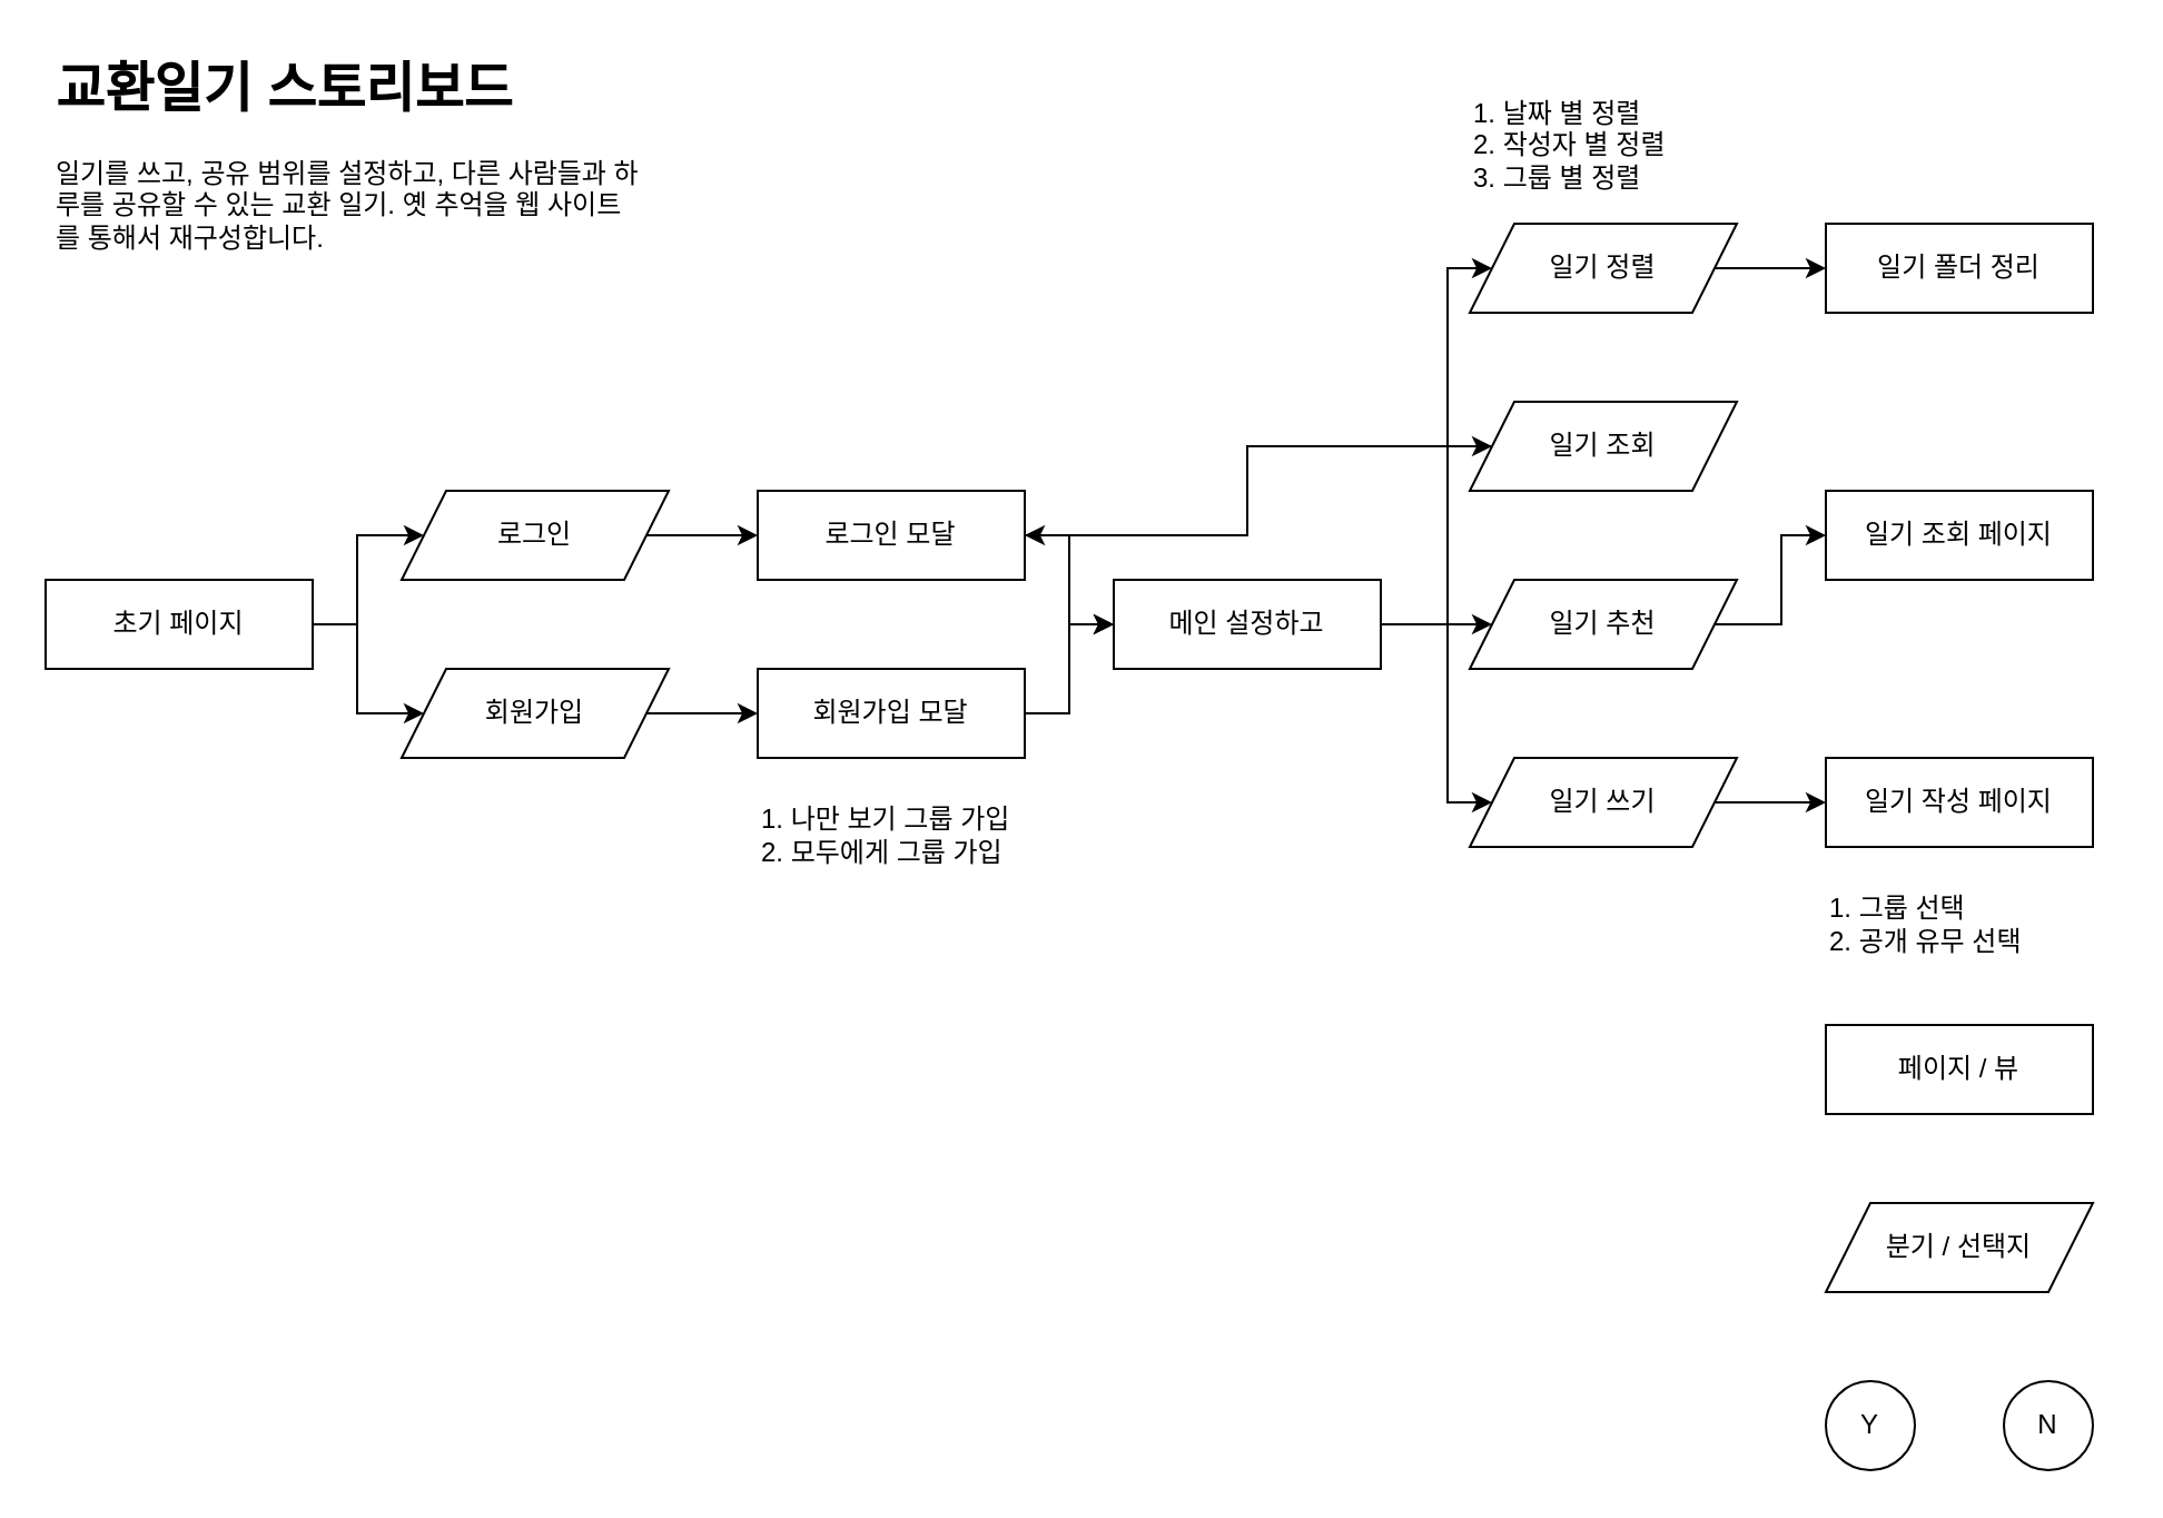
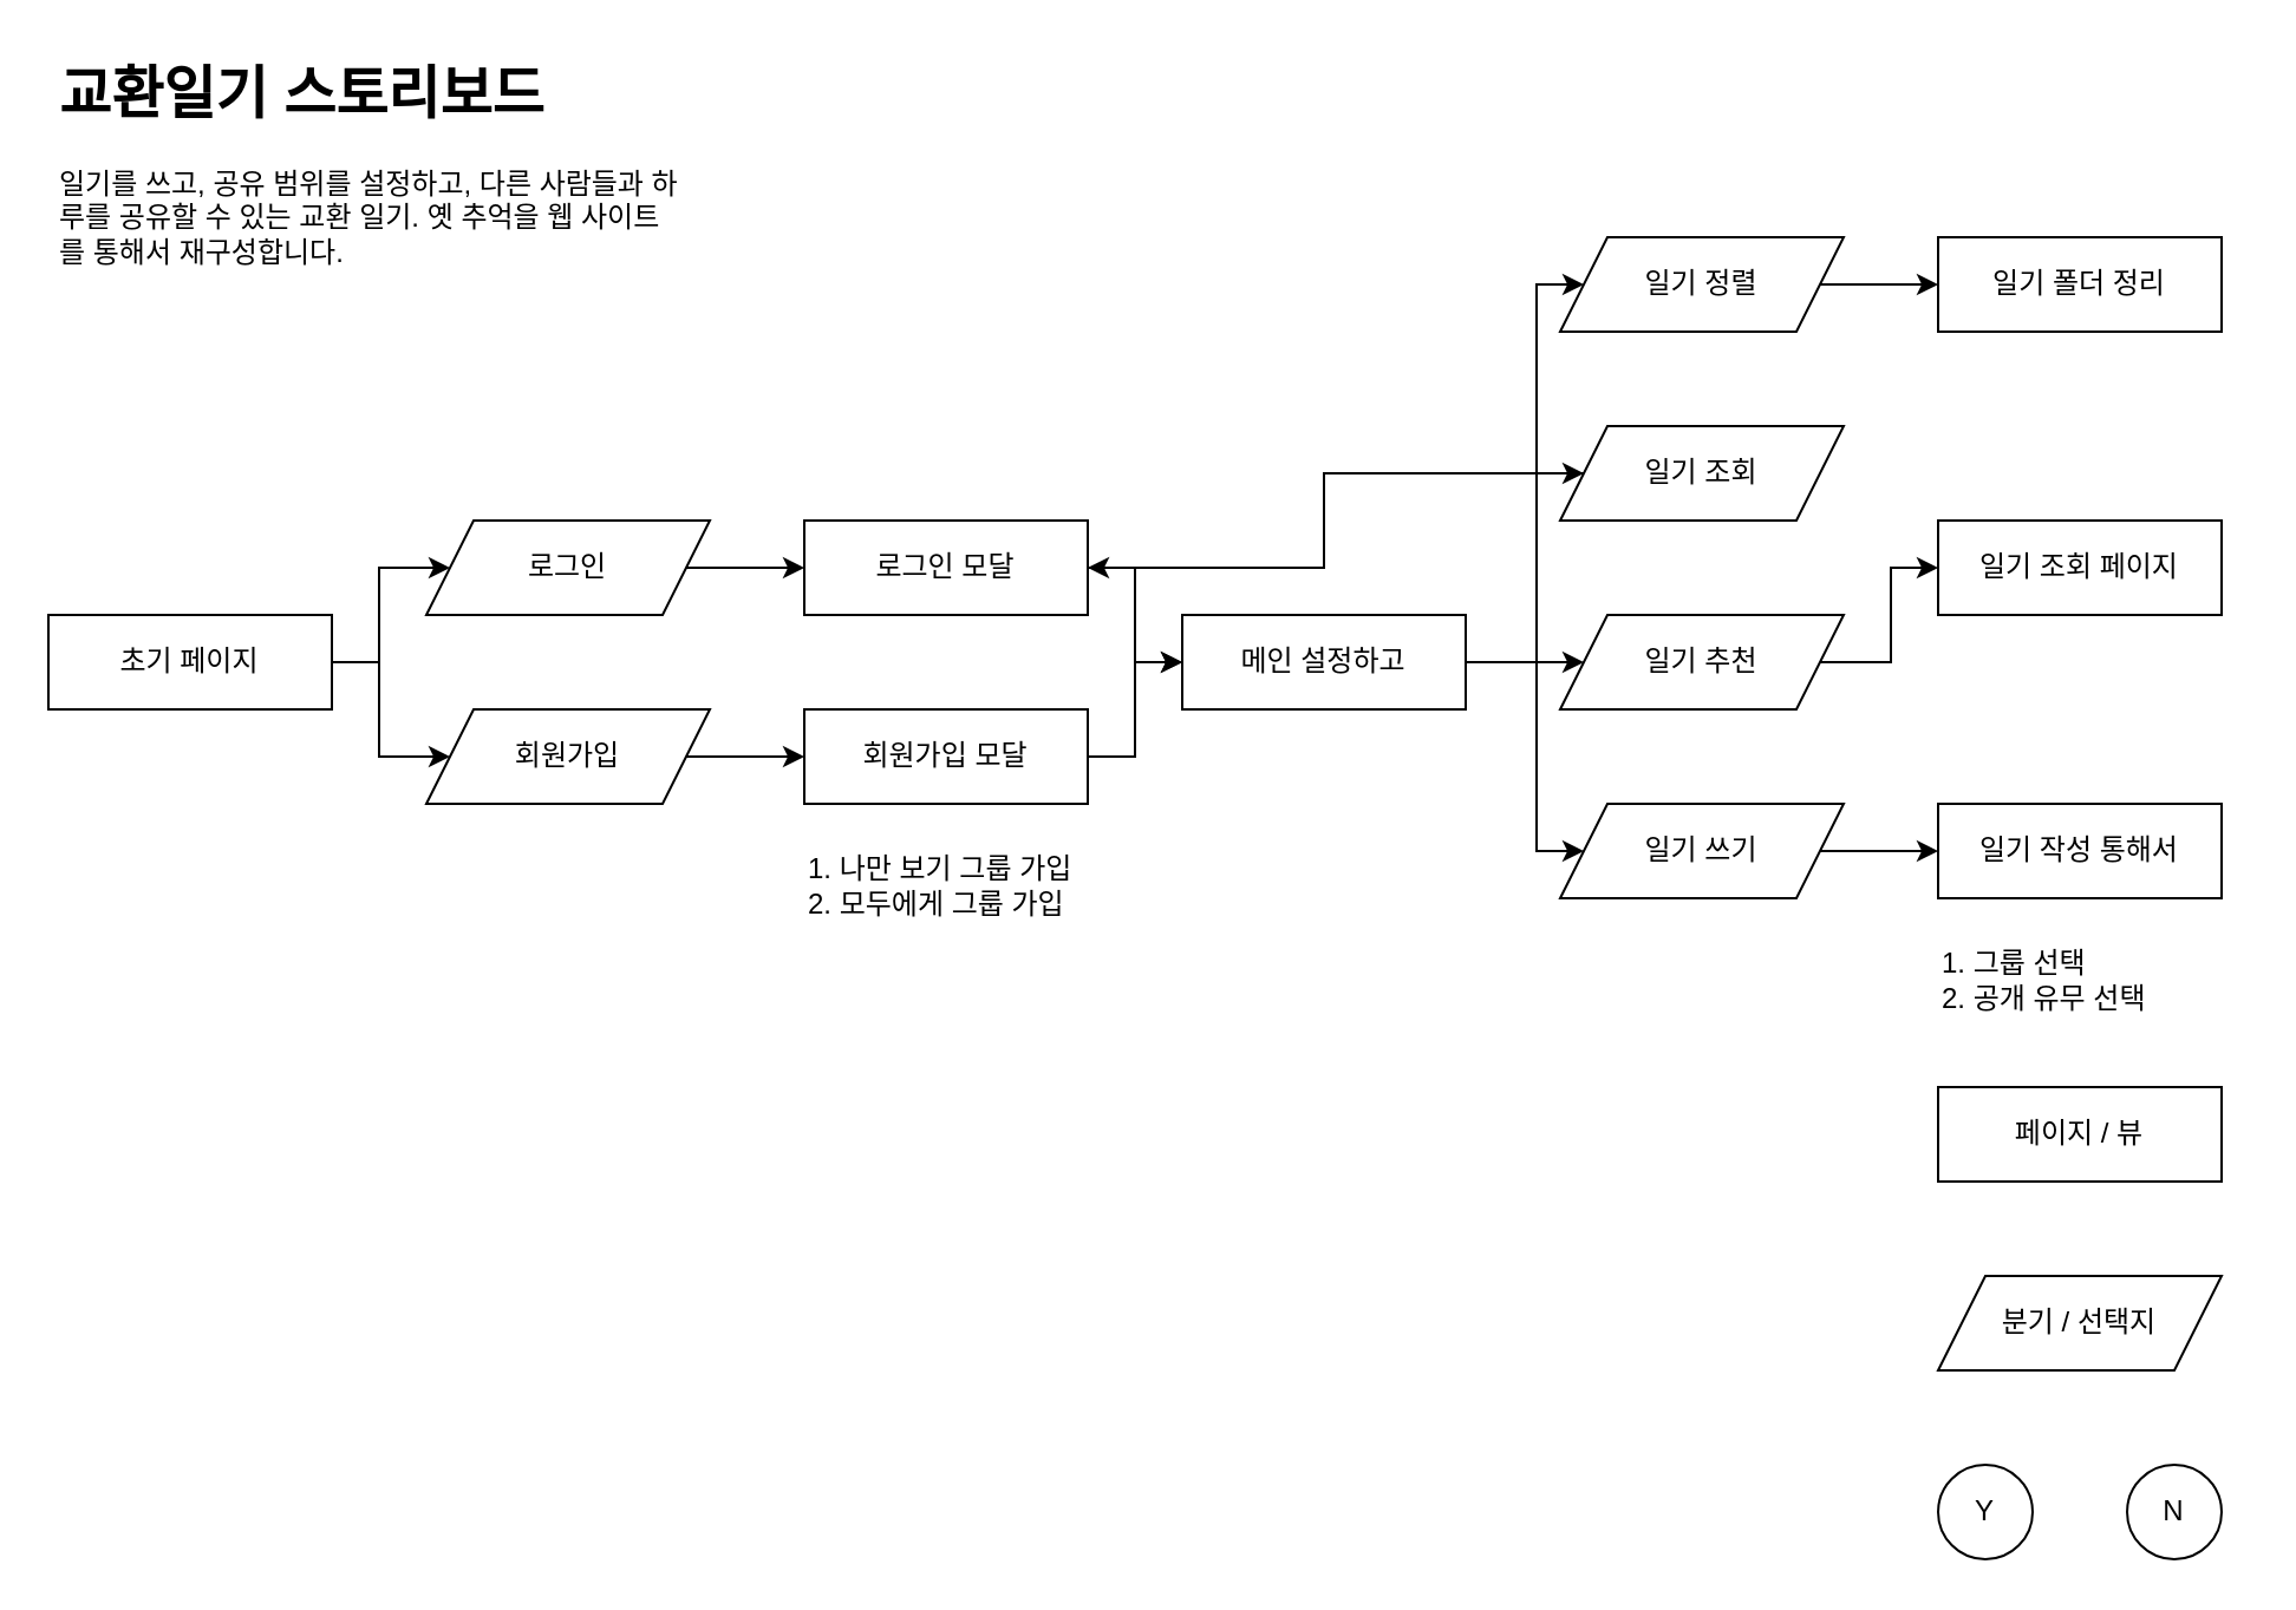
  <mxCell id="0" />
  <mxCell id="1" parent="0" />
  <mxCell id="2" value="페이지 / 뷰" style="rounded=0;whiteSpace=wrap;html=1;" vertex="1" parent="1"><mxGeometry x="820" y="460" width="120" height="40" as="geometry" /></mxCell>
  <mxCell id="3" value="&lt;span&gt;분기 / 선택지&lt;/span&gt;" style="shape=parallelogram;perimeter=parallelogramPerimeter;whiteSpace=wrap;html=1;fixedSize=1;" vertex="1" parent="1"><mxGeometry x="820" y="540" width="120" height="40" as="geometry" /></mxCell>
  <mxCell id="4" value="Y" style="ellipse;whiteSpace=wrap;html=1;aspect=fixed;" vertex="1" parent="1"><mxGeometry x="820" y="620" width="40" height="40" as="geometry" /></mxCell>
  <mxCell id="5" value="N" style="ellipse;whiteSpace=wrap;html=1;aspect=fixed;" vertex="1" parent="1"><mxGeometry x="900" y="620" width="40" height="40" as="geometry" /></mxCell>
  <mxCell id="6" style="edgeStyle=orthogonalEdgeStyle;rounded=0;orthogonalLoop=1;jettySize=auto;html=1;entryX=0;entryY=0.5;entryDx=0;entryDy=0;" edge="1" parent="1" source="8" target="12"><mxGeometry relative="1" as="geometry" /></mxCell>
  <mxCell id="7" style="edgeStyle=orthogonalEdgeStyle;rounded=0;orthogonalLoop=1;jettySize=auto;html=1;" edge="1" parent="1" source="8" target="10"><mxGeometry relative="1" as="geometry" /></mxCell>
  <mxCell id="8" value="초기 페이지" style="rounded=0;whiteSpace=wrap;html=1;" vertex="1" parent="1"><mxGeometry x="20" y="260" width="120" height="40" as="geometry" /></mxCell>
  <mxCell id="9" style="edgeStyle=orthogonalEdgeStyle;rounded=0;orthogonalLoop=1;jettySize=auto;html=1;" edge="1" parent="1" source="10" target="16"><mxGeometry relative="1" as="geometry" /></mxCell>
  <mxCell id="10" value="로그인" style="shape=parallelogram;perimeter=parallelogramPerimeter;whiteSpace=wrap;html=1;fixedSize=1;" vertex="1" parent="1"><mxGeometry x="180" y="220" width="120" height="40" as="geometry" /></mxCell>
  <mxCell id="11" value="" style="edgeStyle=orthogonalEdgeStyle;rounded=0;orthogonalLoop=1;jettySize=auto;html=1;" edge="1" parent="1" source="12" target="14"><mxGeometry relative="1" as="geometry" /></mxCell>
  <mxCell id="12" value="회원가입" style="shape=parallelogram;perimeter=parallelogramPerimeter;whiteSpace=wrap;html=1;fixedSize=1;" vertex="1" parent="1"><mxGeometry x="180" y="300" width="120" height="40" as="geometry" /></mxCell>
  <mxCell id="13" style="edgeStyle=orthogonalEdgeStyle;rounded=0;orthogonalLoop=1;jettySize=auto;html=1;entryX=0;entryY=0.5;entryDx=0;entryDy=0;" edge="1" parent="1" source="14" target="21"><mxGeometry relative="1" as="geometry" /></mxCell>
  <mxCell id="14" value="회원가입 모달" style="rounded=0;whiteSpace=wrap;html=1;" vertex="1" parent="1"><mxGeometry x="340" y="300" width="120" height="40" as="geometry" /></mxCell>
  <mxCell id="15" style="edgeStyle=orthogonalEdgeStyle;rounded=0;orthogonalLoop=1;jettySize=auto;html=1;" edge="1" parent="1" source="16" target="21"><mxGeometry relative="1" as="geometry" /></mxCell>
  <mxCell id="16" value="로그인 모달" style="rounded=0;whiteSpace=wrap;html=1;" vertex="1" parent="1"><mxGeometry x="340" y="220" width="120" height="40" as="geometry" /></mxCell>
  <mxCell id="17" value="" style="edgeStyle=orthogonalEdgeStyle;rounded=0;orthogonalLoop=1;jettySize=auto;html=1;" edge="1" parent="1" source="21" target="29"><mxGeometry relative="1" as="geometry" /></mxCell>
  <mxCell id="18" style="edgeStyle=orthogonalEdgeStyle;rounded=0;orthogonalLoop=1;jettySize=auto;html=1;entryX=0;entryY=0.5;entryDx=0;entryDy=0;" edge="1" parent="1" source="21" target="27"><mxGeometry relative="1" as="geometry"><Array as="points"><mxPoint x="650" y="280" /><mxPoint x="650" y="120" /></Array></mxGeometry></mxCell>
  <mxCell id="19" style="edgeStyle=orthogonalEdgeStyle;rounded=0;orthogonalLoop=1;jettySize=auto;html=1;entryX=0;entryY=0.5;entryDx=0;entryDy=0;" edge="1" parent="1" source="21" target="25"><mxGeometry relative="1" as="geometry"><Array as="points"><mxPoint x="650" y="280" /><mxPoint x="650" y="200" /></Array></mxGeometry></mxCell>
  <mxCell id="20" style="edgeStyle=orthogonalEdgeStyle;rounded=0;orthogonalLoop=1;jettySize=auto;html=1;entryX=0;entryY=0.5;entryDx=0;entryDy=0;" edge="1" parent="1" source="21" target="23"><mxGeometry relative="1" as="geometry"><Array as="points"><mxPoint x="650" y="280" /><mxPoint x="650" y="360" /></Array></mxGeometry></mxCell>
  <mxCell id="21" value="메인 설정하고" style="rounded=0;whiteSpace=wrap;html=1;" vertex="1" parent="1"><mxGeometry x="500" y="260" width="120" height="40" as="geometry" /></mxCell>
  <mxCell id="22" style="edgeStyle=orthogonalEdgeStyle;rounded=0;orthogonalLoop=1;jettySize=auto;html=1;entryX=0;entryY=0.5;entryDx=0;entryDy=0;" edge="1" parent="1" source="23" target="31"><mxGeometry relative="1" as="geometry" /></mxCell>
  <mxCell id="23" value="일기 쓰기" style="shape=parallelogram;perimeter=parallelogramPerimeter;whiteSpace=wrap;html=1;fixedSize=1;" vertex="1" parent="1"><mxGeometry x="660" y="340" width="120" height="40" as="geometry" /></mxCell>
  <mxCell id="24" style="edgeStyle=orthogonalEdgeStyle;rounded=0;orthogonalLoop=1;jettySize=auto;html=1;" edge="1" parent="1" source="25" target="16"><mxGeometry relative="1" as="geometry" /></mxCell>
  <mxCell id="25" value="일기 조회" style="shape=parallelogram;perimeter=parallelogramPerimeter;whiteSpace=wrap;html=1;fixedSize=1;" vertex="1" parent="1"><mxGeometry x="660" y="180" width="120" height="40" as="geometry" /></mxCell>
  <mxCell id="26" style="edgeStyle=orthogonalEdgeStyle;rounded=0;orthogonalLoop=1;jettySize=auto;html=1;entryX=0;entryY=0.5;entryDx=0;entryDy=0;" edge="1" parent="1" source="27" target="35"><mxGeometry relative="1" as="geometry" /></mxCell>
  <mxCell id="27" value="일기 정렬" style="shape=parallelogram;perimeter=parallelogramPerimeter;whiteSpace=wrap;html=1;fixedSize=1;" vertex="1" parent="1"><mxGeometry x="660" y="100" width="120" height="40" as="geometry" /></mxCell>
  <mxCell id="28" style="edgeStyle=orthogonalEdgeStyle;rounded=0;orthogonalLoop=1;jettySize=auto;html=1;entryX=0;entryY=0.5;entryDx=0;entryDy=0;" edge="1" parent="1" source="29" target="30"><mxGeometry relative="1" as="geometry" /></mxCell>
  <mxCell id="29" value="일기 추천" style="shape=parallelogram;perimeter=parallelogramPerimeter;whiteSpace=wrap;html=1;fixedSize=1;" vertex="1" parent="1"><mxGeometry x="660" y="260" width="120" height="40" as="geometry" /></mxCell>
  <mxCell id="30" value="일기 조회 페이지" style="rounded=0;whiteSpace=wrap;html=1;" vertex="1" parent="1"><mxGeometry x="820" y="220" width="120" height="40" as="geometry" /></mxCell>
- <mxCell id="31" value="일기 작성 페이지" style="rounded=0;whiteSpace=wrap;html=1;" vertex="1" parent="1"><mxGeometry x="820" y="340" width="120" height="40" as="geometry" /></mxCell>
+ <mxCell id="31" value="일기 작성 통해서" style="rounded=0;whiteSpace=wrap;html=1;" vertex="1" parent="1"><mxGeometry x="820" y="340" width="120" height="40" as="geometry" /></mxCell>
  <mxCell id="32" value="&lt;h1&gt;교환일기 스토리보드&lt;/h1&gt;&lt;p&gt;일기를 쓰고, 공유 범위를 설정하고, 다른 사람들과 하루를 공유할 수 있는 교환 일기. 옛 추억을 웹 사이트를 통해서 재구성합니다.&lt;/p&gt;" style="text;html=1;strokeColor=none;fillColor=none;spacing=5;spacingTop=-20;whiteSpace=wrap;overflow=hidden;rounded=0;" vertex="1" parent="1"><mxGeometry x="20" y="20" width="270" height="120" as="geometry" /></mxCell>
  <mxCell id="33" value="1. 나만 보기 그룹 가입&lt;br&gt;2. 모두에게 그룹 가입" style="text;html=1;strokeColor=none;fillColor=none;align=left;verticalAlign=middle;whiteSpace=wrap;rounded=0;" vertex="1" parent="1"><mxGeometry x="340" y="360" width="130" height="30" as="geometry" /></mxCell>
- <mxCell id="34" value="1. 날짜 별 정렬&lt;br&gt;2. 작성자 별 정렬&lt;br&gt;3. 그룹 별 정렬" style="text;html=1;strokeColor=none;fillColor=none;align=left;verticalAlign=middle;whiteSpace=wrap;rounded=0;" vertex="1" parent="1"><mxGeometry x="660" y="50" width="130" height="30" as="geometry" /></mxCell>
  <mxCell id="35" value="일기 폴더 정리" style="rounded=0;whiteSpace=wrap;html=1;" vertex="1" parent="1"><mxGeometry x="820" y="100" width="120" height="40" as="geometry" /></mxCell>
  <mxCell id="36" value="1. 그룹 선택&lt;br&gt;2. 공개 유무 선택" style="text;html=1;strokeColor=none;fillColor=none;align=left;verticalAlign=middle;whiteSpace=wrap;rounded=0;" vertex="1" parent="1"><mxGeometry x="820" y="400" width="130" height="30" as="geometry" /></mxCell>
